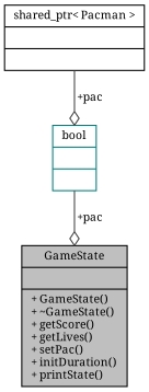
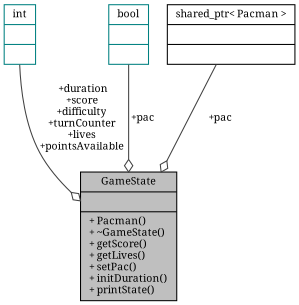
  digraph {
    fontname="Noto Serif"
    node [color=black fillcolor=white fontname="Noto Serif" fontsize=10 shape=record style=filled]
    edge [arrowhead=odiamond color=grey25 fontname="Noto Serif" fontsize=10 labelfontname=Helvetica labelfontsize=10 style=solid]
-   n1 [fillcolor=grey75 fontcolor=black height=0.2 label="{GameState\n||+ GameState()\l+ ~GameState()\l+ getScore()\l+ getLives()\l+ setPac()\l+ initDuration()\l+ printState()\l}" width=0.4]
+   n1 [fillcolor=grey75 fontcolor=black height=0.2 label="{GameState\n||+ Pacman()\l+ ~GameState()\l+ getScore()\l+ getLives()\l+ setPac()\l+ initDuration()\l+ printState()\l}" width=0.4]
+   n2 [color=teal height=0.2 label="{int\n||}" width=0.4]
    n3 [color=teal height=0.2 label="{bool\n||}" width=0.4]
    n4 [height=0.2 label="{shared_ptr\< Pacman \>\n||}" width=0.4]
+   n2 -> n1 [label=" +duration\n+score\n+difficulty\n+turnCounter\n+lives\n+pointsAvailable"]
    n3 -> n1 [label=" +pac"]
-   n4 -> n3 [label=" +pac"]
+   n4 -> n1 [label=" +pac"]
  }
